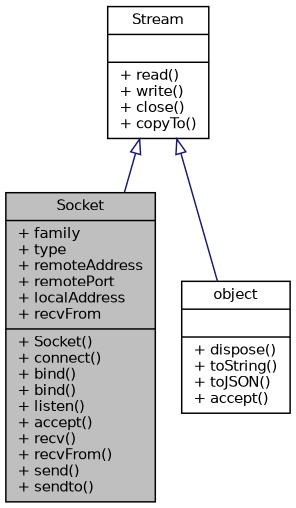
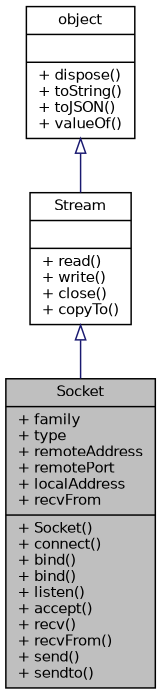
  digraph {
    node [color=black fillcolor=white fontname=Helvetica fontsize=10 shape=record style=filled]
    edge [arrowtail=onormal color=midnightblue dir=back fontname=Helvetica fontsize=10 labelfontname=Helvetica labelfontsize=10 style=solid]
    n1 [fillcolor=grey75 fontcolor=black height=0.2 label="{Socket\n|+ family\l+ type\l+ remoteAddress\l+ remotePort\l+ localAddress\l+ recvFrom\l|+ Socket()\l+ connect()\l+ bind()\l+ bind()\l+ listen()\l+ accept()\l+ recv()\l+ recvFrom()\l+ send()\l+ sendto()\l}" width=0.4]
    n2 [height=0.2 label="{Stream\n||+ read()\l+ write()\l+ close()\l+ copyTo()\l}" width=0.4]
-   n3 [height=0.2 label="{object\n||+ dispose()\l+ toString()\l+ toJSON()\l+ accept()\l}" width=0.4]
+   n3 [height=0.2 label="{object\n||+ dispose()\l+ toString()\l+ toJSON()\l+ valueOf()\l}" width=0.4]
    n2 -> n1
-   n2 -> n3
+   n3 -> n2
  }
